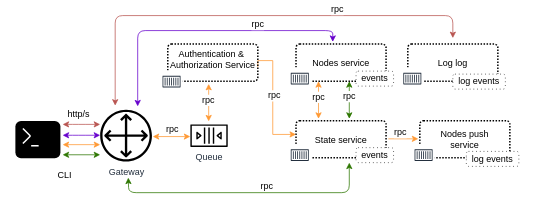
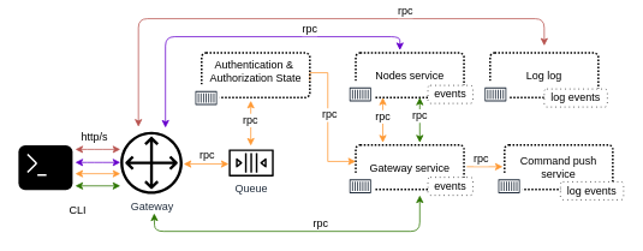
  <mxCell id="0" />
  <mxCell id="1" parent="0" />
  <mxCell id="2" value="" style="rounded=1;whiteSpace=wrap;html=1;fillColor=#000000;strokeColor=none;" vertex="1" parent="1"><mxGeometry x="20" y="160.5" width="60" height="49.5" as="geometry" /></mxCell>
  <mxCell id="3" value="" style="group;strokeColor=#000000;container=0;" vertex="1" connectable="0" parent="1"><mxGeometry x="30" y="170.5" width="31" height="23" as="geometry" /></mxCell>
  <mxCell id="4" value="" style="group;fontColor=#FFFFFF;container=0;" vertex="1" connectable="0" parent="1"><mxGeometry x="30" y="170" width="50" height="23.5" as="geometry" /></mxCell>
  <mxCell id="5" value="" style="endArrow=none;html=1;fontColor=#FFFFFF;strokeWidth=2;strokeColor=#FFFFFF;" edge="1" parent="1"><mxGeometry x="1267" y="1650.5" width="50" height="50" as="geometry"><mxPoint x="30" y="170.5" as="sourcePoint" /><mxPoint x="40" y="180.5" as="targetPoint" /></mxGeometry></mxCell>
  <mxCell id="6" value="" style="endArrow=none;html=1;fontColor=#FFFFFF;strokeWidth=2;strokeColor=#FFFFFF;" edge="1" parent="1"><mxGeometry x="1267" y="1650.5" width="50" height="50" as="geometry"><mxPoint x="30" y="190.5" as="sourcePoint" /><mxPoint x="40" y="180.5" as="targetPoint" /></mxGeometry></mxCell>
  <mxCell id="7" value="" style="endArrow=none;html=1;fontColor=#FFFFFF;strokeWidth=2;strokeColor=#FFFFFF;" edge="1" parent="1"><mxGeometry x="1267" y="1650.5" width="50" height="50" as="geometry"><mxPoint x="41" y="193.5" as="sourcePoint" /><mxPoint x="51" y="194" as="targetPoint" /><Array as="points"><mxPoint x="51" y="193.5" /></Array></mxGeometry></mxCell>
  <mxCell id="8" value="Gateway" style="outlineConnect=0;fontColor=#232F3E;gradientColor=none;strokeColor=none;dashed=0;verticalLabelPosition=bottom;verticalAlign=top;align=center;html=1;fontSize=12;fontStyle=0;aspect=fixed;pointerEvents=1;shape=mxgraph.aws4.customer_gateway;fillColor=#000000;" vertex="1" parent="1"><mxGeometry x="133" y="145.5" width="69" height="69" as="geometry" /></mxCell>
  <mxCell id="9" value="Queue" style="outlineConnect=0;fontColor=#232F3E;gradientColor=none;strokeColor=none;dashed=0;verticalLabelPosition=bottom;verticalAlign=top;align=center;html=1;fontSize=12;fontStyle=0;aspect=fixed;pointerEvents=1;shape=mxgraph.aws4.queue;fillColor=#000000;" vertex="1" parent="1"><mxGeometry x="253.21" y="165" width="49.79" height="30" as="geometry" /></mxCell>
- <mxCell id="10" value="State service" style="rounded=1;arcSize=10;dashed=1;fillColor=none;gradientColor=none;dashPattern=1 1;strokeWidth=2;fontSize=12;" vertex="1" parent="1"><mxGeometry x="394" y="160" width="120" height="49.5" as="geometry" /></mxCell>
+ <mxCell id="10" value="Gateway service" style="rounded=1;arcSize=10;dashed=1;fillColor=none;gradientColor=none;dashPattern=1 1;strokeWidth=2;fontSize=12;" vertex="1" parent="1"><mxGeometry x="394" y="160" width="120" height="49.5" as="geometry" /></mxCell>
  <mxCell id="11" value="" style="outlineConnect=0;fontColor=#232F3E;gradientColor=none;strokeColor=#232F3E;fillColor=#ffffff;dashed=0;verticalLabelPosition=bottom;verticalAlign=top;align=center;html=1;fontSize=12;fontStyle=0;aspect=fixed;shape=mxgraph.aws4.resourceIcon;resIcon=mxgraph.aws4.container_1;" vertex="1" parent="1"><mxGeometry x="384" y="191" width="30" height="30" as="geometry" /></mxCell>
  <mxCell id="12" value="events" style="shape=ext;rounded=1;html=1;whiteSpace=wrap;dashed=1;dashPattern=1 4;fontSize=12;" vertex="1" parent="1"><mxGeometry x="474" y="196" width="50" height="20" as="geometry" /></mxCell>
  <mxCell id="13" value="Nodes service" style="rounded=1;arcSize=10;dashed=1;fillColor=none;gradientColor=none;dashPattern=1 1;strokeWidth=2;fontSize=12;" vertex="1" parent="1"><mxGeometry x="394" y="58" width="120" height="49.5" as="geometry" /></mxCell>
  <mxCell id="14" value="" style="outlineConnect=0;fontColor=#232F3E;gradientColor=none;strokeColor=#232F3E;fillColor=#ffffff;dashed=0;verticalLabelPosition=bottom;verticalAlign=top;align=center;html=1;fontSize=12;fontStyle=0;aspect=fixed;shape=mxgraph.aws4.resourceIcon;resIcon=mxgraph.aws4.container_1;" vertex="1" parent="1"><mxGeometry x="384" y="89" width="30" height="30" as="geometry" /></mxCell>
  <mxCell id="15" value="events" style="shape=ext;rounded=1;html=1;whiteSpace=wrap;dashed=1;dashPattern=1 4;fontSize=12;" vertex="1" parent="1"><mxGeometry x="474" y="94" width="50" height="20" as="geometry" /></mxCell>
- <mxCell id="16" value="Nodes push&#10;service" style="rounded=1;arcSize=10;dashed=1;fillColor=none;gradientColor=none;dashPattern=1 1;strokeWidth=2;fontSize=12;" vertex="1" parent="1"><mxGeometry x="559" y="160" width="120" height="49.5" as="geometry" /></mxCell>
+ <mxCell id="16" value="Command push&#10;service" style="rounded=1;arcSize=10;dashed=1;fillColor=none;gradientColor=none;dashPattern=1 1;strokeWidth=2;fontSize=12;" vertex="1" parent="1"><mxGeometry x="559" y="160" width="120" height="49.5" as="geometry" /></mxCell>
  <mxCell id="17" value="" style="outlineConnect=0;fontColor=#232F3E;gradientColor=none;strokeColor=#232F3E;fillColor=#ffffff;dashed=0;verticalLabelPosition=bottom;verticalAlign=top;align=center;html=1;fontSize=12;fontStyle=0;aspect=fixed;shape=mxgraph.aws4.resourceIcon;resIcon=mxgraph.aws4.container_1;" vertex="1" parent="1"><mxGeometry x="549" y="191" width="30" height="30" as="geometry" /></mxCell>
  <mxCell id="18" style="edgeStyle=orthogonalEdgeStyle;rounded=0;orthogonalLoop=1;jettySize=auto;html=1;fontSize=12;entryX=0;entryY=0.25;entryDx=0;entryDy=0;fillColor=#ffcc99;strokeColor=#FF9933;" edge="1" parent="1"><mxGeometry relative="1" as="geometry"><mxPoint x="394" y="178.375" as="targetPoint" /><mxPoint x="343.11" y="88.8" as="sourcePoint" /><Array as="points"><mxPoint x="343" y="80" /><mxPoint x="363" y="80" /><mxPoint x="363" y="178" /></Array></mxGeometry></mxCell>
  <mxCell id="19" value="rpc" style="edgeLabel;html=1;align=center;verticalAlign=middle;resizable=0;points=[];fontSize=12;" vertex="1" connectable="0" parent="18"><mxGeometry x="-0.073" y="1" relative="1" as="geometry"><mxPoint y="2.09" as="offset" /></mxGeometry></mxCell>
- <mxCell id="20" value="Authentication &amp; &#10;Authorization Service" style="rounded=1;arcSize=10;dashed=1;fillColor=none;gradientColor=none;dashPattern=1 1;strokeWidth=2;fontSize=12;verticalAlign=top;" vertex="1" parent="1"><mxGeometry x="223.11" y="58" width="120" height="49.5" as="geometry" /></mxCell>
+ <mxCell id="20" value="Authentication &amp; &#10;Authorization State" style="rounded=1;arcSize=10;dashed=1;fillColor=none;gradientColor=none;dashPattern=1 1;strokeWidth=2;fontSize=12;verticalAlign=top;" vertex="1" parent="1"><mxGeometry x="223.11" y="58" width="120" height="49.5" as="geometry" /></mxCell>
  <mxCell id="21" value="" style="outlineConnect=0;fontColor=#232F3E;gradientColor=none;strokeColor=#232F3E;fillColor=#ffffff;dashed=0;verticalLabelPosition=bottom;verticalAlign=top;align=center;html=1;fontSize=12;fontStyle=0;aspect=fixed;shape=mxgraph.aws4.resourceIcon;resIcon=mxgraph.aws4.container_1;" vertex="1" parent="1"><mxGeometry x="213.11" y="93" width="30" height="30" as="geometry" /></mxCell>
  <mxCell id="22" value="" style="endArrow=classic;startArrow=classic;html=1;strokeColor=#FF9933;fontSize=12;" edge="1" parent="1"><mxGeometry width="50" height="50" relative="1" as="geometry"><mxPoint x="424" y="157.5" as="sourcePoint" /><mxPoint x="424" y="107.5" as="targetPoint" /></mxGeometry></mxCell>
  <mxCell id="23" value="rpc" style="edgeLabel;html=1;align=center;verticalAlign=middle;resizable=0;points=[];fontSize=12;" vertex="1" connectable="0" parent="22"><mxGeometry x="0.18" y="1" relative="1" as="geometry"><mxPoint y="1" as="offset" /></mxGeometry></mxCell>
  <mxCell id="24" value="" style="endArrow=classic;startArrow=classic;html=1;fontSize=12;strokeColor=#2D7600;fillColor=#60a917;" edge="1" parent="1"><mxGeometry width="50" height="50" relative="1" as="geometry"><mxPoint x="465" y="157.5" as="sourcePoint" /><mxPoint x="465" y="107.5" as="targetPoint" /></mxGeometry></mxCell>
  <mxCell id="25" value="rpc" style="edgeLabel;html=1;align=center;verticalAlign=middle;resizable=0;points=[];fontSize=12;" vertex="1" connectable="0" parent="24"><mxGeometry x="0.22" y="1" relative="1" as="geometry"><mxPoint y="1" as="offset" /></mxGeometry></mxCell>
  <mxCell id="26" value="" style="endArrow=classic;startArrow=none;html=1;fontSize=12;strokeColor=#FF9933;startFill=0;" edge="1" parent="1"><mxGeometry width="50" height="50" relative="1" as="geometry"><mxPoint x="517" y="184.25" as="sourcePoint" /><mxPoint x="557" y="184.25" as="targetPoint" /></mxGeometry></mxCell>
  <mxCell id="27" value="rpc" style="edgeLabel;html=1;align=center;verticalAlign=middle;resizable=0;points=[];fontSize=12;" vertex="1" connectable="0" parent="26"><mxGeometry x="-0.25" y="1" relative="1" as="geometry"><mxPoint y="-8" as="offset" /></mxGeometry></mxCell>
  <mxCell id="28" value="" style="endArrow=classic;startArrow=classic;html=1;fontSize=12;strokeColor=#2D7600;" edge="1" parent="1"><mxGeometry width="50" height="50" relative="1" as="geometry"><mxPoint x="465" y="216" as="sourcePoint" /><mxPoint x="170.5" y="236" as="targetPoint" /><Array as="points"><mxPoint x="465" y="256" /><mxPoint x="171" y="256" /></Array></mxGeometry></mxCell>
  <mxCell id="29" value="rpc" style="edgeLabel;html=1;align=center;verticalAlign=middle;resizable=0;points=[];fontSize=12;" vertex="1" connectable="0" parent="28"><mxGeometry x="-0.286" y="-3" relative="1" as="geometry"><mxPoint x="-25" y="-7" as="offset" /></mxGeometry></mxCell>
  <mxCell id="30" value="" style="endArrow=classic;startArrow=classic;html=1;fontSize=12;fillColor=#d0cee2;strokeColor=#6600CC;entryX=0.408;entryY=-0.04;entryDx=0;entryDy=0;entryPerimeter=0;" edge="1" parent="1"><mxGeometry width="50" height="50" relative="1" as="geometry"><mxPoint x="183" y="141" as="sourcePoint" /><mxPoint x="442.96" y="55.02" as="targetPoint" /><Array as="points"><mxPoint x="183" y="40" /><mxPoint x="443" y="40" /></Array></mxGeometry></mxCell>
  <mxCell id="31" value="rpc" style="edgeLabel;html=1;align=center;verticalAlign=middle;resizable=0;points=[];fontSize=12;" vertex="1" connectable="0" parent="30"><mxGeometry x="0.382" y="-2" relative="1" as="geometry"><mxPoint y="-11" as="offset" /></mxGeometry></mxCell>
  <mxCell id="32" value="" style="endArrow=classic;startArrow=classic;html=1;fontSize=12;strokeColor=#FF9933;" edge="1" parent="1"><mxGeometry width="50" height="50" relative="1" as="geometry"><mxPoint x="203.11" y="181.25" as="sourcePoint" /><mxPoint x="253.11" y="181.25" as="targetPoint" /></mxGeometry></mxCell>
  <mxCell id="33" value="rpc" style="edgeLabel;html=1;align=center;verticalAlign=middle;resizable=0;points=[];fontSize=12;" vertex="1" connectable="0" parent="32"><mxGeometry x="-0.244" y="2" relative="1" as="geometry"><mxPoint x="6" y="-8" as="offset" /></mxGeometry></mxCell>
  <mxCell id="34" value="" style="endArrow=classic;startArrow=classic;html=1;fontSize=12;strokeColor=#6600CC;" edge="1" parent="1"><mxGeometry width="50" height="50" relative="1" as="geometry"><mxPoint x="83" y="179.5" as="sourcePoint" /><mxPoint x="133" y="179.5" as="targetPoint" /><Array as="points"><mxPoint x="103" y="179.5" /></Array></mxGeometry></mxCell>
  <mxCell id="35" value="" style="endArrow=classic;startArrow=classic;html=1;fontSize=12;strokeColor=#FF9933;" edge="1" parent="1"><mxGeometry width="50" height="50" relative="1" as="geometry"><mxPoint x="83" y="192" as="sourcePoint" /><mxPoint x="133" y="192" as="targetPoint" /></mxGeometry></mxCell>
  <mxCell id="36" value="" style="endArrow=classic;startArrow=classic;html=1;fontSize=12;strokeColor=#2D7600;" edge="1" parent="1"><mxGeometry width="50" height="50" relative="1" as="geometry"><mxPoint x="83" y="205.5" as="sourcePoint" /><mxPoint x="133" y="205.5" as="targetPoint" /></mxGeometry></mxCell>
  <mxCell id="37" value="" style="endArrow=classic;startArrow=classic;html=1;strokeColor=#FF9933;fontSize=12;" edge="1" parent="1"><mxGeometry width="50" height="50" relative="1" as="geometry"><mxPoint x="277.61" y="161" as="sourcePoint" /><mxPoint x="277.61" y="111" as="targetPoint" /></mxGeometry></mxCell>
  <mxCell id="38" value="rpc" style="edgeLabel;html=1;align=center;verticalAlign=middle;resizable=0;points=[];fontSize=12;" vertex="1" connectable="0" parent="37"><mxGeometry x="0.18" y="1" relative="1" as="geometry"><mxPoint y="1" as="offset" /></mxGeometry></mxCell>
  <mxCell id="39" value="Log log" style="rounded=1;arcSize=10;dashed=1;fillColor=none;gradientColor=none;dashPattern=1 1;strokeWidth=2;fontSize=12;" vertex="1" parent="1"><mxGeometry x="543" y="58" width="120" height="49.5" as="geometry" /></mxCell>
  <mxCell id="40" value="" style="outlineConnect=0;fontColor=#232F3E;gradientColor=none;strokeColor=#232F3E;fillColor=#ffffff;dashed=0;verticalLabelPosition=bottom;verticalAlign=top;align=center;html=1;fontSize=12;fontStyle=0;aspect=fixed;shape=mxgraph.aws4.resourceIcon;resIcon=mxgraph.aws4.container_1;" vertex="1" parent="1"><mxGeometry x="534" y="89" width="30" height="30" as="geometry" /></mxCell>
  <mxCell id="41" value="log events" style="shape=ext;rounded=1;html=1;whiteSpace=wrap;dashed=1;dashPattern=1 4;fontSize=12;" vertex="1" parent="1"><mxGeometry x="603" y="98" width="70" height="20" as="geometry" /></mxCell>
  <mxCell id="42" value="" style="endArrow=classic;startArrow=classic;html=1;fontSize=12;fillColor=#f8cecc;strokeColor=#b85450;" edge="1" parent="1"><mxGeometry width="50" height="50" relative="1" as="geometry"><mxPoint x="153" y="140" as="sourcePoint" /><mxPoint x="603" y="50" as="targetPoint" /><Array as="points"><mxPoint x="153" y="20" /><mxPoint x="603" y="20" /></Array></mxGeometry></mxCell>
  <mxCell id="43" value="rpc" style="edgeLabel;html=1;align=center;verticalAlign=middle;resizable=0;points=[];fontSize=12;" vertex="1" connectable="0" parent="42"><mxGeometry x="0.382" y="-2" relative="1" as="geometry"><mxPoint y="-11" as="offset" /></mxGeometry></mxCell>
  <mxCell id="44" value="" style="endArrow=classic;startArrow=classic;html=1;fontSize=12;strokeColor=#b85450;fillColor=#f8cecc;" edge="1" parent="1"><mxGeometry width="50" height="50" relative="1" as="geometry"><mxPoint x="83" y="165" as="sourcePoint" /><mxPoint x="133" y="165" as="targetPoint" /><Array as="points"><mxPoint x="103" y="165" /></Array></mxGeometry></mxCell>
  <mxCell id="45" value="http/s" style="edgeLabel;html=1;align=center;verticalAlign=middle;resizable=0;points=[];fontSize=12;" vertex="1" connectable="0" parent="44"><mxGeometry x="-0.244" y="2" relative="1" as="geometry"><mxPoint x="1" y="-13" as="offset" /></mxGeometry></mxCell>
  <mxCell id="46" value="log events" style="shape=ext;rounded=1;html=1;whiteSpace=wrap;dashed=1;dashPattern=1 4;fontSize=12;" vertex="1" parent="1"><mxGeometry x="621" y="201" width="70" height="20" as="geometry" /></mxCell>
  <mxCell id="47" value="CLI" style="text;html=1;strokeColor=none;fillColor=none;align=center;verticalAlign=middle;whiteSpace=wrap;rounded=0;fontColor=#000000;" vertex="1" parent="1"><mxGeometry x="66" y="223" width="40" height="20" as="geometry" /></mxCell>
